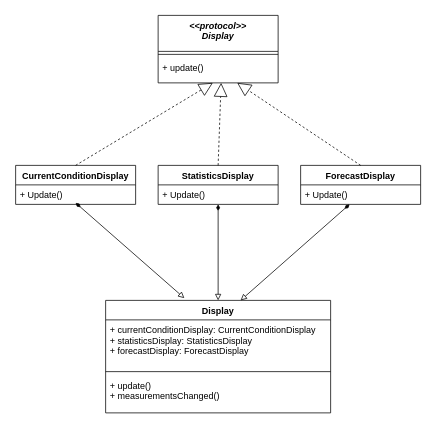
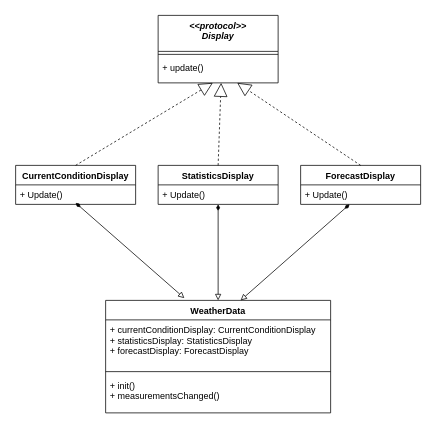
  <mxCell id="0" />
  <mxCell id="1" parent="0" />
  <mxCell id="2" value="CurrentConditionDisplay" style="swimlane;fontStyle=1;align=center;verticalAlign=top;childLayout=stackLayout;horizontal=1;startSize=26;horizontalStack=0;resizeParent=1;resizeParentMax=0;resizeLast=0;collapsible=1;marginBottom=0;" parent="1" vertex="1"><mxGeometry x="20" y="220" width="160" height="52" as="geometry" /></mxCell>
  <mxCell id="3" value="+ Update()" style="text;strokeColor=none;fillColor=none;align=left;verticalAlign=top;spacingLeft=4;spacingRight=4;overflow=hidden;rotatable=0;points=[[0,0.5],[1,0.5]];portConstraint=eastwest;" parent="2" vertex="1"><mxGeometry y="26" width="160" height="26" as="geometry" /></mxCell>
  <mxCell id="4" value="StatisticsDisplay" style="swimlane;fontStyle=1;align=center;verticalAlign=top;childLayout=stackLayout;horizontal=1;startSize=26;horizontalStack=0;resizeParent=1;resizeParentMax=0;resizeLast=0;collapsible=1;marginBottom=0;" parent="1" vertex="1"><mxGeometry x="210" y="220" width="160" height="52" as="geometry" /></mxCell>
  <mxCell id="5" value="+ Update()" style="text;strokeColor=none;fillColor=none;align=left;verticalAlign=top;spacingLeft=4;spacingRight=4;overflow=hidden;rotatable=0;points=[[0,0.5],[1,0.5]];portConstraint=eastwest;" parent="4" vertex="1"><mxGeometry y="26" width="160" height="26" as="geometry" /></mxCell>
  <mxCell id="6" value="ForecastDisplay" style="swimlane;fontStyle=1;align=center;verticalAlign=top;childLayout=stackLayout;horizontal=1;startSize=26;horizontalStack=0;resizeParent=1;resizeParentMax=0;resizeLast=0;collapsible=1;marginBottom=0;" parent="1" vertex="1"><mxGeometry x="400" y="220" width="160" height="52" as="geometry" /></mxCell>
  <mxCell id="7" value="+ Update()" style="text;strokeColor=none;fillColor=none;align=left;verticalAlign=top;spacingLeft=4;spacingRight=4;overflow=hidden;rotatable=0;points=[[0,0.5],[1,0.5]];portConstraint=eastwest;" parent="6" vertex="1"><mxGeometry y="26" width="160" height="26" as="geometry" /></mxCell>
- <mxCell id="8" value="Display" style="swimlane;fontStyle=1;align=center;verticalAlign=top;childLayout=stackLayout;horizontal=1;startSize=26;horizontalStack=0;resizeParent=1;resizeParentMax=0;resizeLast=0;collapsible=1;marginBottom=0;" parent="1" vertex="1"><mxGeometry x="140" y="400" width="300" height="150" as="geometry" /></mxCell>
+ <mxCell id="8" value="WeatherData" style="swimlane;fontStyle=1;align=center;verticalAlign=top;childLayout=stackLayout;horizontal=1;startSize=26;horizontalStack=0;resizeParent=1;resizeParentMax=0;resizeLast=0;collapsible=1;marginBottom=0;" parent="1" vertex="1"><mxGeometry x="140" y="400" width="300" height="150" as="geometry" /></mxCell>
  <mxCell id="9" value="+ currentConditionDisplay: CurrentConditionDisplay&#10;+ statisticsDisplay: StatisticsDisplay&#10;+ forecastDisplay: ForecastDisplay" style="text;strokeColor=none;fillColor=none;align=left;verticalAlign=top;spacingLeft=4;spacingRight=4;overflow=hidden;rotatable=0;points=[[0,0.5],[1,0.5]];portConstraint=eastwest;" parent="8" vertex="1"><mxGeometry y="26" width="300" height="64" as="geometry" /></mxCell>
  <mxCell id="10" value="" style="line;strokeWidth=1;fillColor=none;align=left;verticalAlign=middle;spacingTop=-1;spacingLeft=3;spacingRight=3;rotatable=0;labelPosition=right;points=[];portConstraint=eastwest;" parent="8" vertex="1"><mxGeometry y="90" width="300" height="10" as="geometry" /></mxCell>
- <mxCell id="11" value="+ update()&#10;+ measurementsChanged() " style="text;strokeColor=none;fillColor=none;align=left;verticalAlign=top;spacingLeft=4;spacingRight=4;overflow=hidden;rotatable=0;points=[[0,0.5],[1,0.5]];portConstraint=eastwest;" parent="8" vertex="1"><mxGeometry y="100" width="300" height="50" as="geometry" /></mxCell>
+ <mxCell id="11" value="+ init()&#10;+ measurementsChanged() " style="text;strokeColor=none;fillColor=none;align=left;verticalAlign=top;spacingLeft=4;spacingRight=4;overflow=hidden;rotatable=0;points=[[0,0.5],[1,0.5]];portConstraint=eastwest;" parent="8" vertex="1"><mxGeometry y="100" width="300" height="50" as="geometry" /></mxCell>
  <mxCell id="12" value="" style="html=1;verticalAlign=bottom;endArrow=block;entryX=0.35;entryY=-0.02;entryDx=0;entryDy=0;entryPerimeter=0;startArrow=diamondThin;startFill=1;endFill=0;" parent="1" target="8" edge="1"><mxGeometry width="80" relative="1" as="geometry"><mxPoint x="100" y="270" as="sourcePoint" /><mxPoint x="100" y="540" as="targetPoint" /></mxGeometry></mxCell>
  <mxCell id="13" value="" style="html=1;verticalAlign=bottom;endArrow=block;startArrow=diamondThin;startFill=1;endFill=0;" parent="1" source="5" target="8" edge="1"><mxGeometry width="80" relative="1" as="geometry"><mxPoint x="110" y="280" as="sourcePoint" /><mxPoint x="285" y="407" as="targetPoint" /></mxGeometry></mxCell>
  <mxCell id="14" value="" style="html=1;verticalAlign=bottom;endArrow=block;entryX=0.6;entryY=0;entryDx=0;entryDy=0;entryPerimeter=0;startArrow=diamondThin;startFill=1;endFill=0;" parent="1" source="7" target="8" edge="1"><mxGeometry width="80" relative="1" as="geometry"><mxPoint x="120" y="290" as="sourcePoint" /><mxPoint x="295" y="417" as="targetPoint" /></mxGeometry></mxCell>
  <mxCell id="15" value="&lt;&lt;protocol&gt;&gt;&#10;Display" style="swimlane;fontStyle=3;align=center;verticalAlign=top;childLayout=stackLayout;horizontal=1;startSize=48;horizontalStack=0;resizeParent=1;resizeParentMax=0;resizeLast=0;collapsible=1;marginBottom=0;" parent="1" vertex="1"><mxGeometry x="210" y="20" width="160" height="90" as="geometry" /></mxCell>
  <mxCell id="16" value="" style="line;strokeWidth=1;fillColor=none;align=left;verticalAlign=middle;spacingTop=-1;spacingLeft=3;spacingRight=3;rotatable=0;labelPosition=right;points=[];portConstraint=eastwest;" parent="15" vertex="1"><mxGeometry y="48" width="160" height="8" as="geometry" /></mxCell>
  <mxCell id="17" value="+ update()" style="text;strokeColor=none;fillColor=none;align=left;verticalAlign=top;spacingLeft=4;spacingRight=4;overflow=hidden;rotatable=0;points=[[0,0.5],[1,0.5]];portConstraint=eastwest;" parent="15" vertex="1"><mxGeometry y="56" width="160" height="34" as="geometry" /></mxCell>
  <mxCell id="18" value="" style="endArrow=block;endSize=16;endFill=0;html=1;entryX=0.456;entryY=1;entryDx=0;entryDy=0;entryPerimeter=0;exitX=0.5;exitY=0;exitDx=0;exitDy=0;dashed=1;" parent="1" source="2" target="17" edge="1"><mxGeometry width="160" relative="1" as="geometry"><mxPoint x="20" y="570" as="sourcePoint" /><mxPoint x="180" y="570" as="targetPoint" /></mxGeometry></mxCell>
  <mxCell id="19" value="" style="endArrow=block;endSize=16;endFill=0;html=1;entryX=0.525;entryY=1;entryDx=0;entryDy=0;entryPerimeter=0;exitX=0.5;exitY=0;exitDx=0;exitDy=0;dashed=1;" parent="1" source="4" target="17" edge="1"><mxGeometry width="160" relative="1" as="geometry"><mxPoint x="110" y="230" as="sourcePoint" /><mxPoint x="292.96" y="120" as="targetPoint" /></mxGeometry></mxCell>
  <mxCell id="20" value="" style="endArrow=block;endSize=16;endFill=0;html=1;exitX=0.5;exitY=0;exitDx=0;exitDy=0;dashed=1;" parent="1" source="6" target="17" edge="1"><mxGeometry width="160" relative="1" as="geometry"><mxPoint x="120" y="240" as="sourcePoint" /><mxPoint x="302.96" y="130" as="targetPoint" /></mxGeometry></mxCell>
